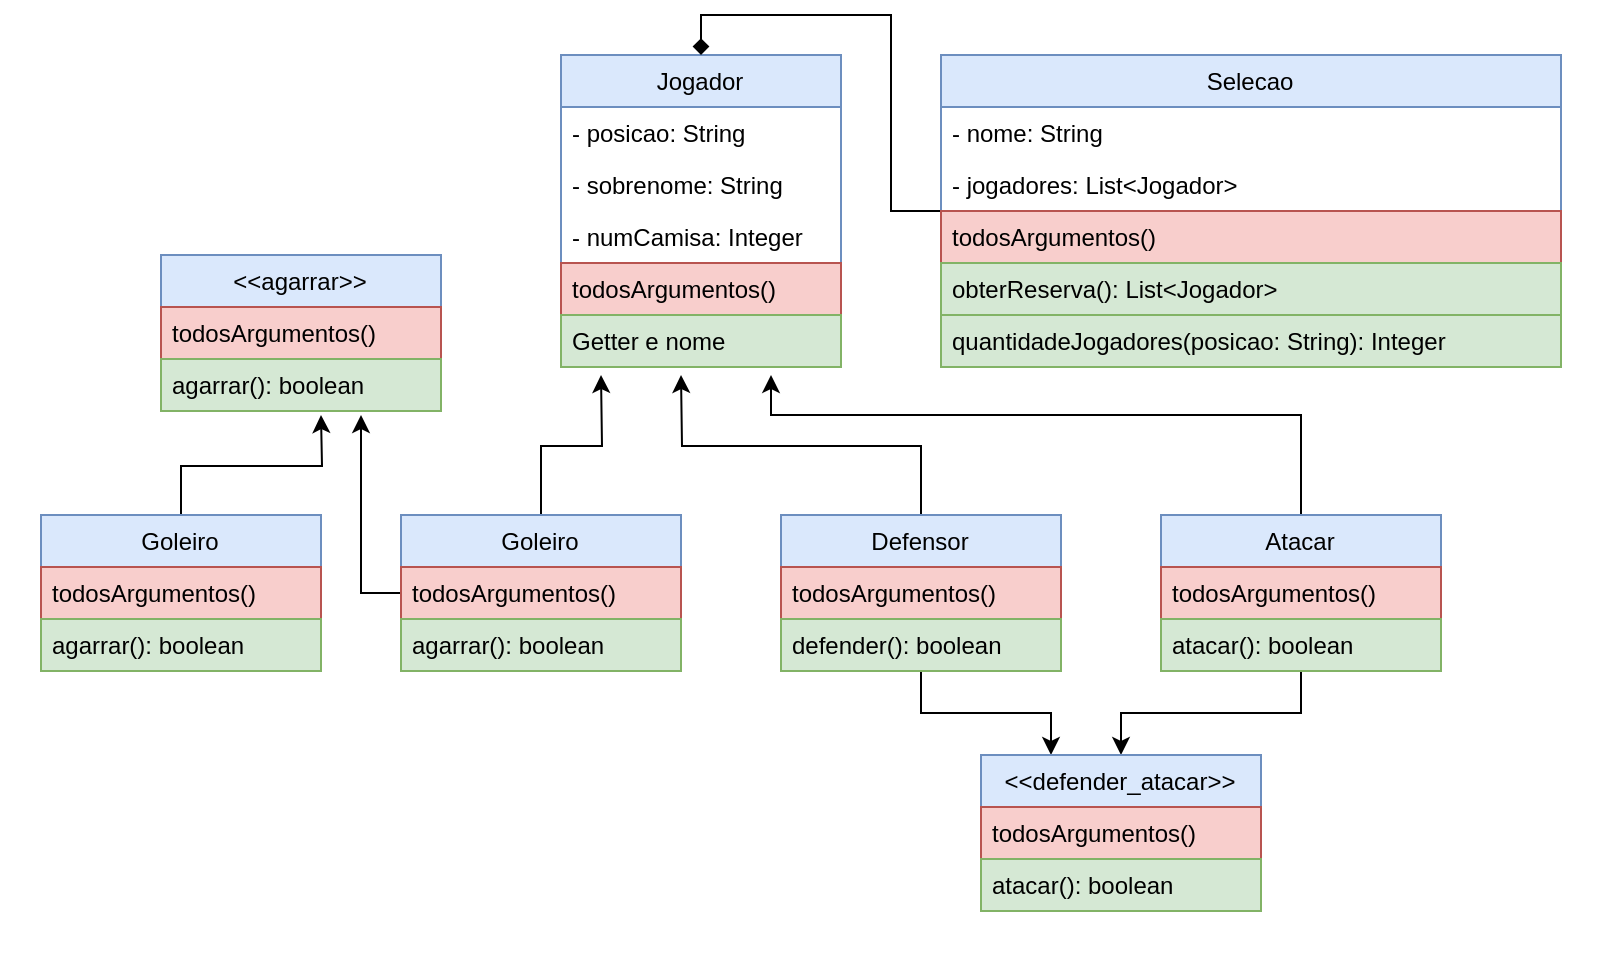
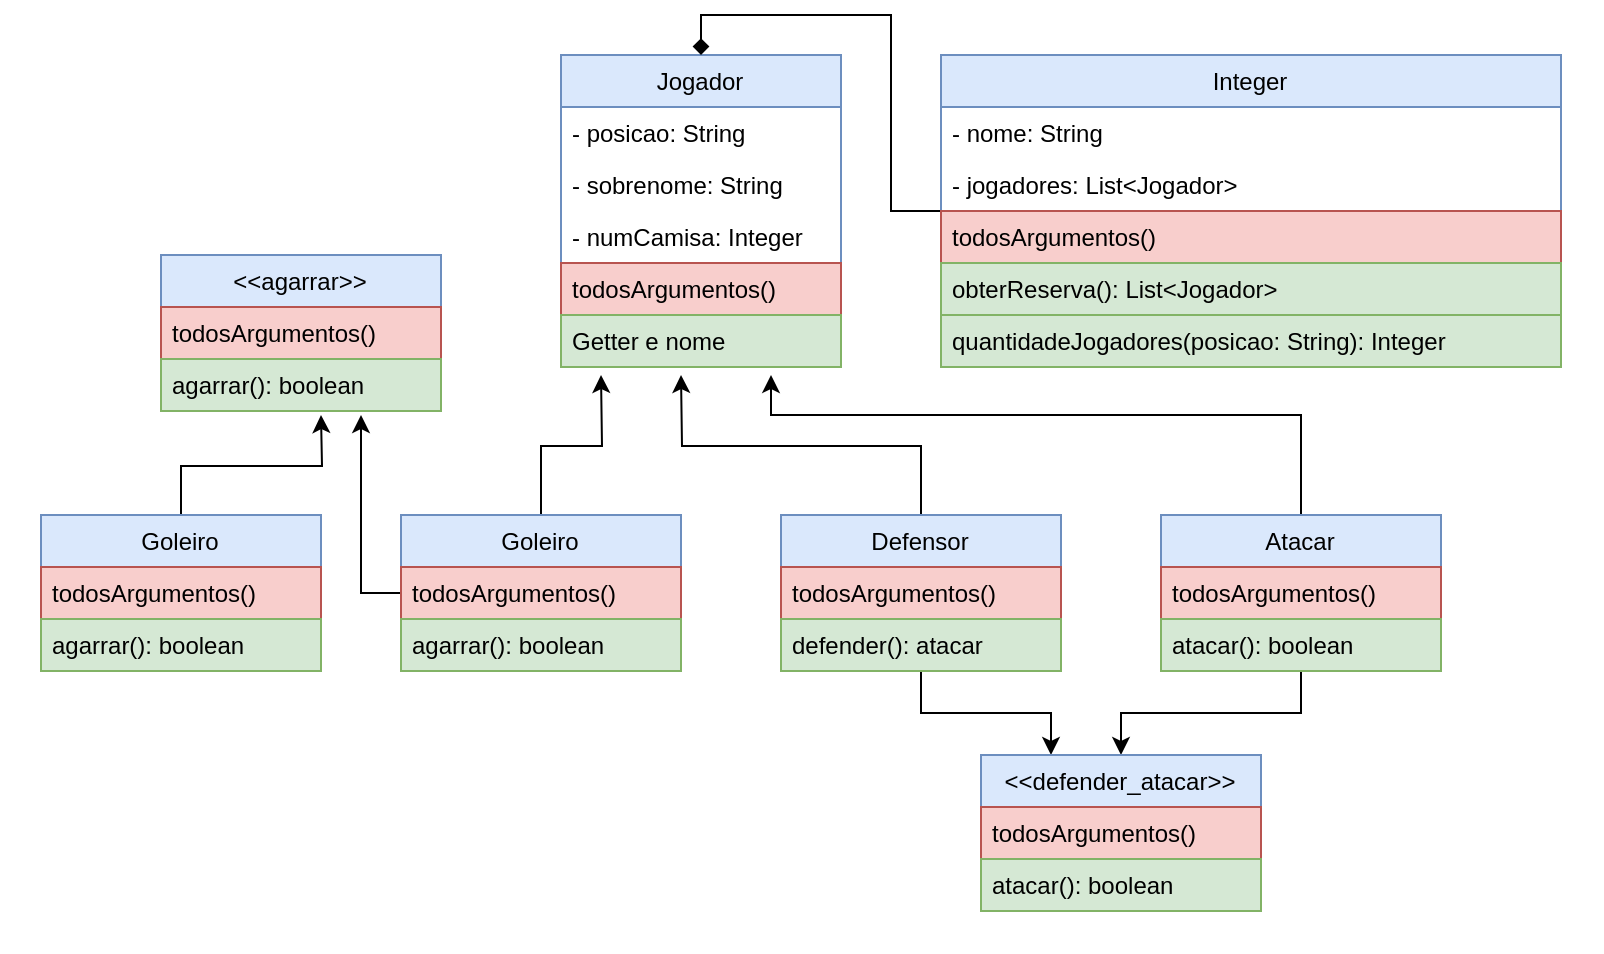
  <mxCell id="0" />
  <mxCell id="1" parent="0" />
  <mxCell id="2" value="Jogador" style="swimlane;fontStyle=0;childLayout=stackLayout;horizontal=1;startSize=26;fillColor=#dae8fc;horizontalStack=0;resizeParent=1;resizeParentMax=0;resizeLast=0;collapsible=1;marginBottom=0;strokeColor=#6c8ebf;" vertex="1" parent="1"><mxGeometry x="280" y="20" width="140" height="156" as="geometry" /></mxCell>
  <mxCell id="3" value="- posicao: String" style="text;strokeColor=none;fillColor=none;align=left;verticalAlign=top;spacingLeft=4;spacingRight=4;overflow=hidden;rotatable=0;points=[[0,0.5],[1,0.5]];portConstraint=eastwest;" vertex="1" parent="2"><mxGeometry y="26" width="140" height="26" as="geometry" /></mxCell>
  <mxCell id="4" value="- sobrenome: String" style="text;strokeColor=none;fillColor=none;align=left;verticalAlign=top;spacingLeft=4;spacingRight=4;overflow=hidden;rotatable=0;points=[[0,0.5],[1,0.5]];portConstraint=eastwest;" vertex="1" parent="2"><mxGeometry y="52" width="140" height="26" as="geometry" /></mxCell>
  <mxCell id="5" value="- numCamisa: Integer" style="text;strokeColor=none;fillColor=none;align=left;verticalAlign=top;spacingLeft=4;spacingRight=4;overflow=hidden;rotatable=0;points=[[0,0.5],[1,0.5]];portConstraint=eastwest;" vertex="1" parent="2"><mxGeometry y="78" width="140" height="26" as="geometry" /></mxCell>
  <mxCell id="6" value="todosArgumentos()" style="text;strokeColor=#b85450;fillColor=#f8cecc;align=left;verticalAlign=top;spacingLeft=4;spacingRight=4;overflow=hidden;rotatable=0;points=[[0,0.5],[1,0.5]];portConstraint=eastwest;" vertex="1" parent="2"><mxGeometry y="104" width="140" height="26" as="geometry" /></mxCell>
  <mxCell id="7" value="Getter e nome" style="text;strokeColor=#82b366;fillColor=#d5e8d4;align=left;verticalAlign=top;spacingLeft=4;spacingRight=4;overflow=hidden;rotatable=0;points=[[0,0.5],[1,0.5]];portConstraint=eastwest;" vertex="1" parent="2"><mxGeometry y="130" width="140" height="26" as="geometry" /></mxCell>
  <mxCell id="8" style="edgeStyle=orthogonalEdgeStyle;rounded=0;orthogonalLoop=1;jettySize=auto;html=1;entryX=0.5;entryY=0;entryDx=0;entryDy=0;endArrow=diamond;" edge="1" parent="1" source="9" target="2"><mxGeometry relative="1" as="geometry" /></mxCell>
- <mxCell id="9" value="Selecao" style="swimlane;fontStyle=0;childLayout=stackLayout;horizontal=1;startSize=26;fillColor=#dae8fc;horizontalStack=0;resizeParent=1;resizeParentMax=0;resizeLast=0;collapsible=1;marginBottom=0;strokeColor=#6c8ebf;" vertex="1" parent="1"><mxGeometry x="470" y="20" width="310" height="156" as="geometry" /></mxCell>
+ <mxCell id="9" value="Integer" style="swimlane;fontStyle=0;childLayout=stackLayout;horizontal=1;startSize=26;fillColor=#dae8fc;horizontalStack=0;resizeParent=1;resizeParentMax=0;resizeLast=0;collapsible=1;marginBottom=0;strokeColor=#6c8ebf;" vertex="1" parent="1"><mxGeometry x="470" y="20" width="310" height="156" as="geometry" /></mxCell>
  <mxCell id="10" value="- nome: String" style="text;strokeColor=none;fillColor=none;align=left;verticalAlign=top;spacingLeft=4;spacingRight=4;overflow=hidden;rotatable=0;points=[[0,0.5],[1,0.5]];portConstraint=eastwest;" vertex="1" parent="9"><mxGeometry y="26" width="310" height="26" as="geometry" /></mxCell>
  <mxCell id="11" value="- jogadores: List&lt;Jogador&gt;" style="text;strokeColor=none;fillColor=none;align=left;verticalAlign=top;spacingLeft=4;spacingRight=4;overflow=hidden;rotatable=0;points=[[0,0.5],[1,0.5]];portConstraint=eastwest;" vertex="1" parent="9"><mxGeometry y="52" width="310" height="26" as="geometry" /></mxCell>
  <mxCell id="12" value="todosArgumentos()" style="text;strokeColor=#b85450;fillColor=#f8cecc;align=left;verticalAlign=top;spacingLeft=4;spacingRight=4;overflow=hidden;rotatable=0;points=[[0,0.5],[1,0.5]];portConstraint=eastwest;" vertex="1" parent="9"><mxGeometry y="78" width="310" height="26" as="geometry" /></mxCell>
  <mxCell id="13" value="obterReserva(): List&lt;Jogador&gt;" style="text;strokeColor=#82b366;fillColor=#d5e8d4;align=left;verticalAlign=top;spacingLeft=4;spacingRight=4;overflow=hidden;rotatable=0;points=[[0,0.5],[1,0.5]];portConstraint=eastwest;" vertex="1" parent="9"><mxGeometry y="104" width="310" height="26" as="geometry" /></mxCell>
  <mxCell id="14" value="quantidadeJogadores(posicao: String): Integer" style="text;strokeColor=#82b366;fillColor=#d5e8d4;align=left;verticalAlign=top;spacingLeft=4;spacingRight=4;overflow=hidden;rotatable=0;points=[[0,0.5],[1,0.5]];portConstraint=eastwest;" vertex="1" parent="9"><mxGeometry y="130" width="310" height="26" as="geometry" /></mxCell>
  <mxCell id="15" style="edgeStyle=orthogonalEdgeStyle;rounded=0;orthogonalLoop=1;jettySize=auto;html=1;" edge="1" parent="1" source="17"><mxGeometry relative="1" as="geometry"><mxPoint x="300" y="180" as="targetPoint" /></mxGeometry></mxCell>
  <mxCell id="16" style="edgeStyle=orthogonalEdgeStyle;rounded=0;orthogonalLoop=1;jettySize=auto;html=1;" edge="1" parent="1" source="17"><mxGeometry relative="1" as="geometry"><mxPoint x="180" y="200" as="targetPoint" /></mxGeometry></mxCell>
  <mxCell id="17" value="Goleiro" style="swimlane;fontStyle=0;childLayout=stackLayout;horizontal=1;startSize=26;fillColor=#dae8fc;horizontalStack=0;resizeParent=1;resizeParentMax=0;resizeLast=0;collapsible=1;marginBottom=0;strokeColor=#6c8ebf;" vertex="1" parent="1"><mxGeometry x="200" y="250" width="140" height="78" as="geometry" /></mxCell>
  <mxCell id="18" value="todosArgumentos()" style="text;strokeColor=#b85450;fillColor=#f8cecc;align=left;verticalAlign=top;spacingLeft=4;spacingRight=4;overflow=hidden;rotatable=0;points=[[0,0.5],[1,0.5]];portConstraint=eastwest;" vertex="1" parent="17"><mxGeometry y="26" width="140" height="26" as="geometry" /></mxCell>
  <mxCell id="19" value="agarrar(): boolean" style="text;strokeColor=#82b366;fillColor=#d5e8d4;align=left;verticalAlign=top;spacingLeft=4;spacingRight=4;overflow=hidden;rotatable=0;points=[[0,0.5],[1,0.5]];portConstraint=eastwest;" vertex="1" parent="17"><mxGeometry y="52" width="140" height="26" as="geometry" /></mxCell>
  <mxCell id="20" style="edgeStyle=orthogonalEdgeStyle;rounded=0;orthogonalLoop=1;jettySize=auto;html=1;exitX=0.5;exitY=0;exitDx=0;exitDy=0;" edge="1" parent="1" source="22"><mxGeometry relative="1" as="geometry"><mxPoint x="340" y="180" as="targetPoint" /><mxPoint x="460" y="240" as="sourcePoint" /></mxGeometry></mxCell>
  <mxCell id="21" style="edgeStyle=orthogonalEdgeStyle;rounded=0;orthogonalLoop=1;jettySize=auto;html=1;entryX=0.25;entryY=0;entryDx=0;entryDy=0;" edge="1" parent="1" source="22" target="33"><mxGeometry relative="1" as="geometry" /></mxCell>
  <mxCell id="22" value="Defensor" style="swimlane;fontStyle=0;childLayout=stackLayout;horizontal=1;startSize=26;fillColor=#dae8fc;horizontalStack=0;resizeParent=1;resizeParentMax=0;resizeLast=0;collapsible=1;marginBottom=0;strokeColor=#6c8ebf;" vertex="1" parent="1"><mxGeometry x="390" y="250" width="140" height="78" as="geometry" /></mxCell>
  <mxCell id="23" value="todosArgumentos()" style="text;strokeColor=#b85450;fillColor=#f8cecc;align=left;verticalAlign=top;spacingLeft=4;spacingRight=4;overflow=hidden;rotatable=0;points=[[0,0.5],[1,0.5]];portConstraint=eastwest;" vertex="1" parent="22"><mxGeometry y="26" width="140" height="26" as="geometry" /></mxCell>
- <mxCell id="24" value="defender(): boolean" style="text;strokeColor=#82b366;fillColor=#d5e8d4;align=left;verticalAlign=top;spacingLeft=4;spacingRight=4;overflow=hidden;rotatable=0;points=[[0,0.5],[1,0.5]];portConstraint=eastwest;" vertex="1" parent="22"><mxGeometry y="52" width="140" height="26" as="geometry" /></mxCell>
+ <mxCell id="24" value="defender(): atacar" style="text;strokeColor=#82b366;fillColor=#d5e8d4;align=left;verticalAlign=top;spacingLeft=4;spacingRight=4;overflow=hidden;rotatable=0;points=[[0,0.5],[1,0.5]];portConstraint=eastwest;" vertex="1" parent="22"><mxGeometry y="52" width="140" height="26" as="geometry" /></mxCell>
  <mxCell id="25" style="edgeStyle=orthogonalEdgeStyle;rounded=0;orthogonalLoop=1;jettySize=auto;html=1;" edge="1" parent="1" source="27"><mxGeometry relative="1" as="geometry"><mxPoint x="385" y="180" as="targetPoint" /><Array as="points"><mxPoint x="650" y="200" /><mxPoint x="385" y="200" /></Array></mxGeometry></mxCell>
  <mxCell id="26" style="edgeStyle=orthogonalEdgeStyle;rounded=0;orthogonalLoop=1;jettySize=auto;html=1;" edge="1" parent="1" source="27" target="33"><mxGeometry relative="1" as="geometry" /></mxCell>
  <mxCell id="27" value="Atacar" style="swimlane;fontStyle=0;childLayout=stackLayout;horizontal=1;startSize=26;fillColor=#dae8fc;horizontalStack=0;resizeParent=1;resizeParentMax=0;resizeLast=0;collapsible=1;marginBottom=0;strokeColor=#6c8ebf;" vertex="1" parent="1"><mxGeometry x="580" y="250" width="140" height="78" as="geometry" /></mxCell>
  <mxCell id="28" value="todosArgumentos()" style="text;strokeColor=#b85450;fillColor=#f8cecc;align=left;verticalAlign=top;spacingLeft=4;spacingRight=4;overflow=hidden;rotatable=0;points=[[0,0.5],[1,0.5]];portConstraint=eastwest;" vertex="1" parent="27"><mxGeometry y="26" width="140" height="26" as="geometry" /></mxCell>
  <mxCell id="29" value="atacar(): boolean" style="text;strokeColor=#82b366;fillColor=#d5e8d4;align=left;verticalAlign=top;spacingLeft=4;spacingRight=4;overflow=hidden;rotatable=0;points=[[0,0.5],[1,0.5]];portConstraint=eastwest;" vertex="1" parent="27"><mxGeometry y="52" width="140" height="26" as="geometry" /></mxCell>
  <mxCell id="30" value="&lt;&lt;agarrar&gt;&gt;" style="swimlane;fontStyle=0;childLayout=stackLayout;horizontal=1;startSize=26;fillColor=#dae8fc;horizontalStack=0;resizeParent=1;resizeParentMax=0;resizeLast=0;collapsible=1;marginBottom=0;strokeColor=#6c8ebf;" vertex="1" parent="1"><mxGeometry x="80" y="120" width="140" height="78" as="geometry" /></mxCell>
  <mxCell id="31" value="todosArgumentos()" style="text;strokeColor=#b85450;fillColor=#f8cecc;align=left;verticalAlign=top;spacingLeft=4;spacingRight=4;overflow=hidden;rotatable=0;points=[[0,0.5],[1,0.5]];portConstraint=eastwest;" vertex="1" parent="30"><mxGeometry y="26" width="140" height="26" as="geometry" /></mxCell>
  <mxCell id="32" value="agarrar(): boolean" style="text;strokeColor=#82b366;fillColor=#d5e8d4;align=left;verticalAlign=top;spacingLeft=4;spacingRight=4;overflow=hidden;rotatable=0;points=[[0,0.5],[1,0.5]];portConstraint=eastwest;" vertex="1" parent="30"><mxGeometry y="52" width="140" height="26" as="geometry" /></mxCell>
  <mxCell id="33" value="&lt;&lt;defender_atacar&gt;&gt;" style="swimlane;fontStyle=0;childLayout=stackLayout;horizontal=1;startSize=26;fillColor=#dae8fc;horizontalStack=0;resizeParent=1;resizeParentMax=0;resizeLast=0;collapsible=1;marginBottom=0;strokeColor=#6c8ebf;" vertex="1" parent="1"><mxGeometry x="490" y="370" width="140" height="78" as="geometry" /></mxCell>
  <mxCell id="34" value="todosArgumentos()" style="text;strokeColor=#b85450;fillColor=#f8cecc;align=left;verticalAlign=top;spacingLeft=4;spacingRight=4;overflow=hidden;rotatable=0;points=[[0,0.5],[1,0.5]];portConstraint=eastwest;" vertex="1" parent="33"><mxGeometry y="26" width="140" height="26" as="geometry" /></mxCell>
  <mxCell id="35" value="atacar(): boolean" style="text;strokeColor=#82b366;fillColor=#d5e8d4;align=left;verticalAlign=top;spacingLeft=4;spacingRight=4;overflow=hidden;rotatable=0;points=[[0,0.5],[1,0.5]];portConstraint=eastwest;" vertex="1" parent="33"><mxGeometry y="52" width="140" height="26" as="geometry" /></mxCell>
  <mxCell id="36" style="edgeStyle=orthogonalEdgeStyle;rounded=0;orthogonalLoop=1;jettySize=auto;html=1;" edge="1" parent="1" source="37"><mxGeometry relative="1" as="geometry"><mxPoint x="160" y="200" as="targetPoint" /></mxGeometry></mxCell>
  <mxCell id="37" value="Goleiro" style="swimlane;fontStyle=0;childLayout=stackLayout;horizontal=1;startSize=26;fillColor=#dae8fc;horizontalStack=0;resizeParent=1;resizeParentMax=0;resizeLast=0;collapsible=1;marginBottom=0;strokeColor=#6c8ebf;" vertex="1" parent="1"><mxGeometry x="20" y="250" width="140" height="78" as="geometry" /></mxCell>
  <mxCell id="38" value="todosArgumentos()" style="text;strokeColor=#b85450;fillColor=#f8cecc;align=left;verticalAlign=top;spacingLeft=4;spacingRight=4;overflow=hidden;rotatable=0;points=[[0,0.5],[1,0.5]];portConstraint=eastwest;" vertex="1" parent="37"><mxGeometry y="26" width="140" height="26" as="geometry" /></mxCell>
  <mxCell id="39" value="agarrar(): boolean" style="text;strokeColor=#82b366;fillColor=#d5e8d4;align=left;verticalAlign=top;spacingLeft=4;spacingRight=4;overflow=hidden;rotatable=0;points=[[0,0.5],[1,0.5]];portConstraint=eastwest;" vertex="1" parent="37"><mxGeometry y="52" width="140" height="26" as="geometry" /></mxCell>
